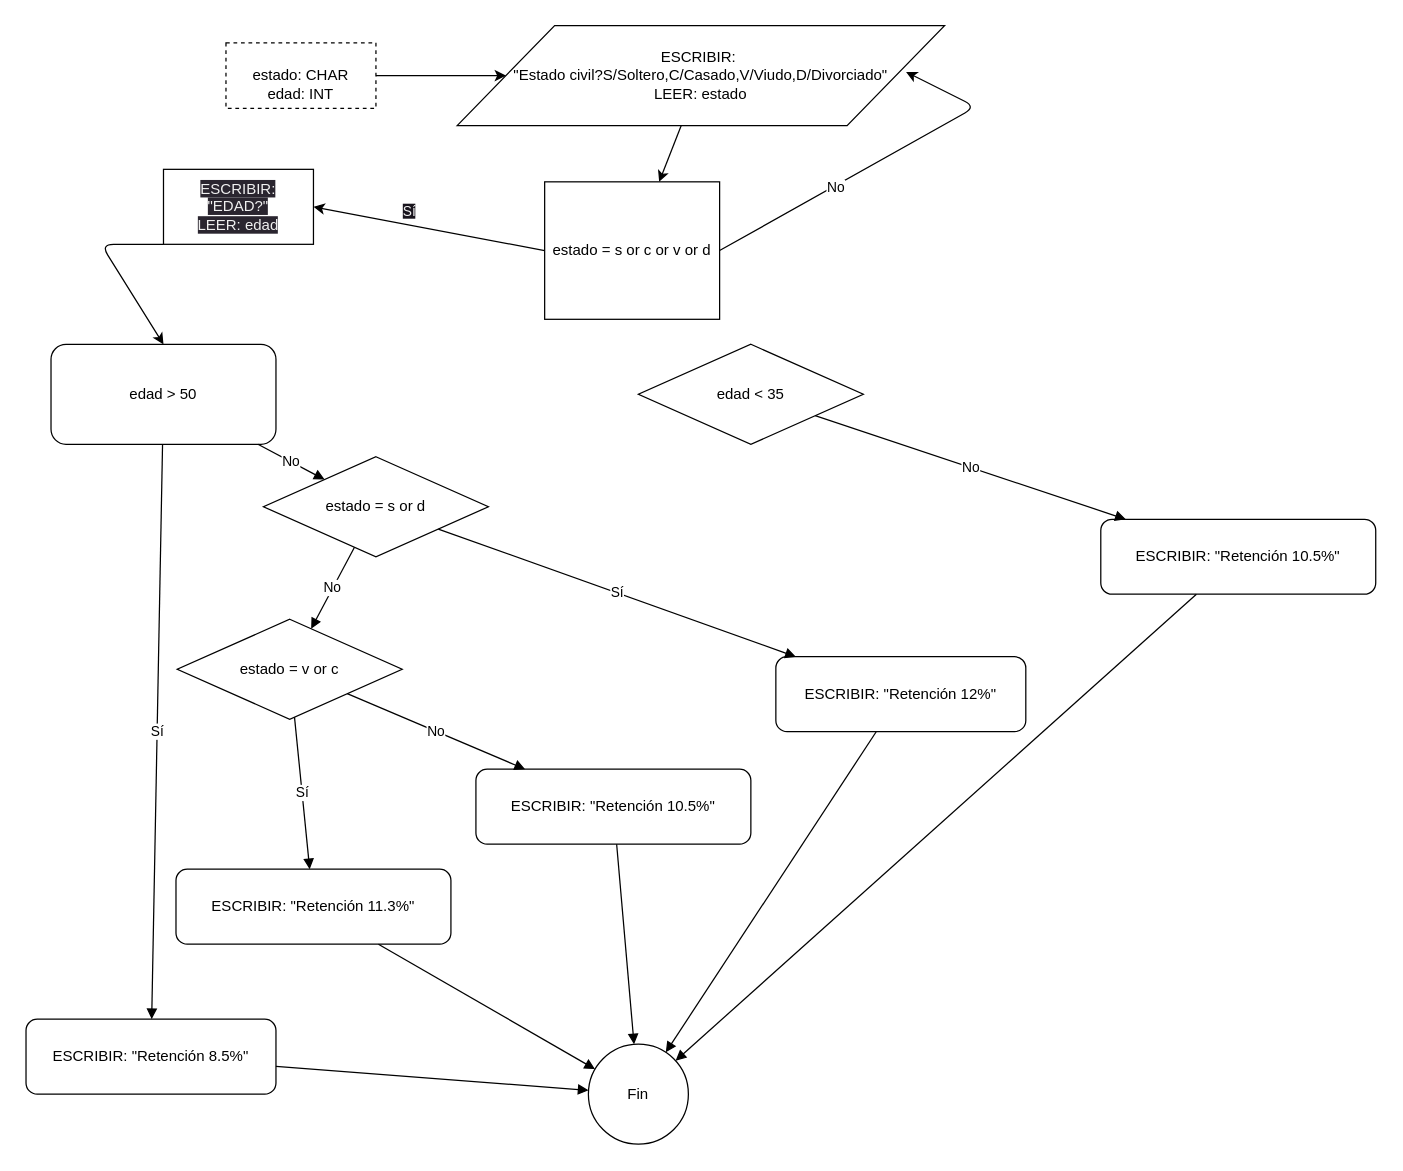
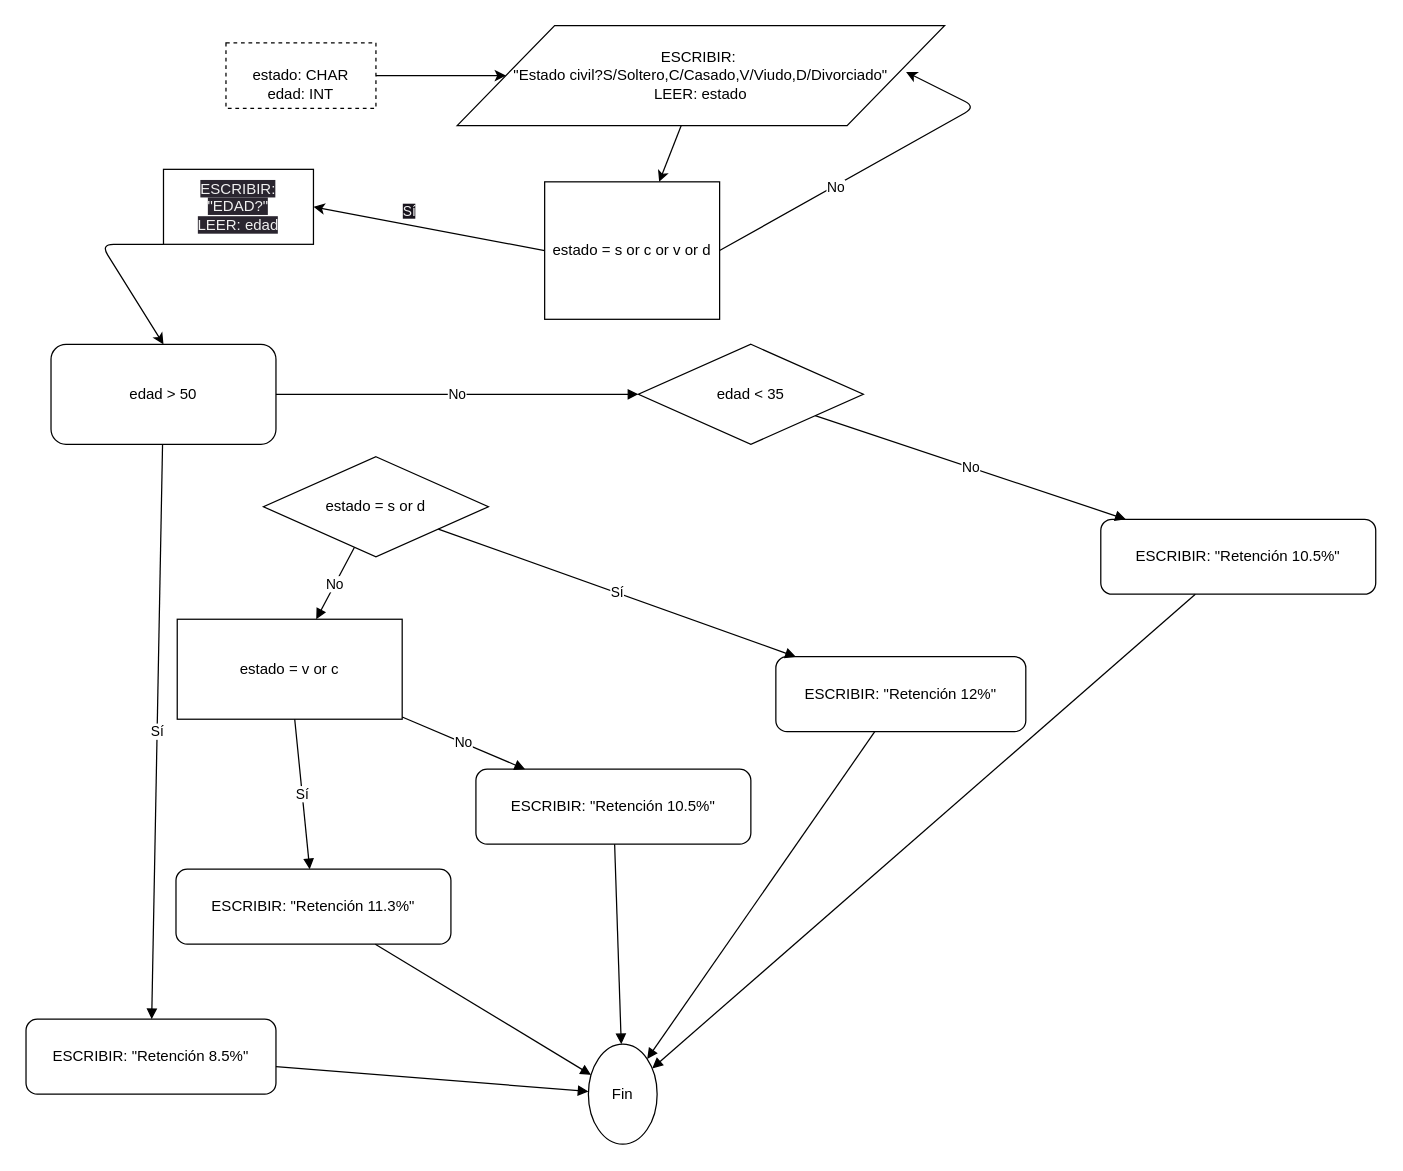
  <mxCell id="0" />
  <mxCell id="1" parent="0" />
  <mxCell id="2" value="" style="edgeStyle=none;html=1;" edge="1" parent="1" source="3" target="33"><mxGeometry relative="1" as="geometry" /></mxCell>
  <mxCell id="3" value="ESCRIBIR:&amp;nbsp;&lt;br&gt;&quot;Estado civil?S/Soltero,C/Casado,V/Viudo,D/Divorciado&quot;&lt;br&gt;LEER: estado&lt;br&gt;" style="shape=parallelogram;perimeter=parallelogramPerimeter;whiteSpace=wrap;html=1;" parent="1" vertex="1"><mxGeometry x="365" y="20" width="390" height="80" as="geometry" /></mxCell>
  <mxCell id="4" value="edad &amp;gt; 50" style="whiteSpace=wrap;html=1;rounded=1;" parent="1" vertex="1"><mxGeometry x="40" y="275" width="180" height="80" as="geometry" /></mxCell>
  <mxCell id="5" value="ESCRIBIR:&amp;nbsp;&quot;Retención 8.5%&quot;" style="rounded=1;whiteSpace=wrap;html=1;" parent="1" vertex="1"><mxGeometry x="20" y="815" width="200" height="60" as="geometry" /></mxCell>
  <mxCell id="6" value="edad &amp;lt; 35" style="rhombus;whiteSpace=wrap;html=1;" parent="1" vertex="1"><mxGeometry x="510" y="275" width="180" height="80" as="geometry" /></mxCell>
  <mxCell id="7" value="ESCRIBIR:&amp;nbsp;&quot;Retención 10.5%&quot;" style="rounded=1;whiteSpace=wrap;html=1;" parent="1" vertex="1"><mxGeometry x="880" y="415" width="220" height="60" as="geometry" /></mxCell>
  <mxCell id="8" value="estado = s or d" style="rhombus;whiteSpace=wrap;html=1;" parent="1" vertex="1"><mxGeometry x="210" y="365" width="180" height="80" as="geometry" /></mxCell>
  <mxCell id="9" value="ESCRIBIR: &quot;Retención 12%&quot;" style="rounded=1;whiteSpace=wrap;html=1;" parent="1" vertex="1"><mxGeometry x="620" y="525" width="200" height="60" as="geometry" /></mxCell>
- <mxCell id="10" value="estado = v or c" style="rhombus;whiteSpace=wrap;html=1;" parent="1" vertex="1"><mxGeometry x="141" y="495" width="180" height="80" as="geometry" /></mxCell>
+ <mxCell id="10" value="estado = v or c" style="whiteSpace=wrap;html=1;rounded=0;" parent="1" vertex="1"><mxGeometry x="141" y="495" width="180" height="80" as="geometry" /></mxCell>
  <mxCell id="11" value="ESCRIBIR:&amp;nbsp;&quot;Retención 11.3%&quot;" style="rounded=1;whiteSpace=wrap;html=1;" parent="1" vertex="1"><mxGeometry x="140" y="695" width="220" height="60" as="geometry" /></mxCell>
  <mxCell id="12" value="ESCRIBIR: &quot;Retención 10.5%&quot;" style="rounded=1;whiteSpace=wrap;html=1;" parent="1" vertex="1"><mxGeometry x="380" y="615" width="220" height="60" as="geometry" /></mxCell>
- <mxCell id="13" value="Fin" style="ellipse;whiteSpace=wrap;html=1;aspect=fixed;" parent="1" vertex="1"><mxGeometry x="470" y="835" width="80" height="80" as="geometry" /></mxCell>
+ <mxCell id="13" value="Fin" style="ellipse;whiteSpace=wrap;html=1;aspect=fixed;" parent="1" vertex="1"><mxGeometry x="470" y="835" width="55" height="80" as="geometry" /></mxCell>
  <mxCell id="14" value="Sí" style="endArrow=block;rounded=1;html=1;" parent="1" source="4" target="5" edge="1"><mxGeometry relative="1" as="geometry" /></mxCell>
- <mxCell id="15" value="No" style="endArrow=block;rounded=1;html=1;" parent="1" source="4" target="8" edge="1"><mxGeometry relative="1" as="geometry" /></mxCell>
+ <mxCell id="15" value="No" style="endArrow=block;rounded=1;html=1;" parent="1" source="4" target="6" edge="1"><mxGeometry relative="1" as="geometry" /></mxCell>
  <mxCell id="16" value="No" style="endArrow=block;rounded=1;html=1;" parent="1" source="6" target="7" edge="1"><mxGeometry relative="1" as="geometry" /></mxCell>
  <mxCell id="17" value="Sí" style="endArrow=block;rounded=1;html=1;" parent="1" source="8" target="9" edge="1"><mxGeometry relative="1" as="geometry" /></mxCell>
  <mxCell id="18" value="No" style="endArrow=block;rounded=1;html=1;" parent="1" source="8" target="10" edge="1"><mxGeometry relative="1" as="geometry" /></mxCell>
  <mxCell id="19" value="Sí" style="endArrow=block;rounded=1;html=1;" parent="1" source="10" target="11" edge="1"><mxGeometry relative="1" as="geometry" /></mxCell>
  <mxCell id="20" value="No" style="endArrow=block;rounded=1;html=1;" parent="1" source="10" target="12" edge="1"><mxGeometry relative="1" as="geometry" /></mxCell>
  <mxCell id="21" style="endArrow=block;rounded=1;html=1;" parent="1" source="5" target="13" edge="1"><mxGeometry relative="1" as="geometry" /></mxCell>
  <mxCell id="22" style="endArrow=block;rounded=1;html=1;" parent="1" source="7" target="13" edge="1"><mxGeometry relative="1" as="geometry" /></mxCell>
  <mxCell id="23" style="endArrow=block;rounded=1;html=1;" parent="1" source="9" target="13" edge="1"><mxGeometry relative="1" as="geometry" /></mxCell>
  <mxCell id="24" style="endArrow=block;rounded=1;html=1;" parent="1" source="11" target="13" edge="1"><mxGeometry relative="1" as="geometry" /></mxCell>
  <mxCell id="25" style="endArrow=block;rounded=1;html=1;" parent="1" source="12" target="13" edge="1"><mxGeometry relative="1" as="geometry" /></mxCell>
  <mxCell id="26" value="" style="edgeStyle=none;html=1;" edge="1" parent="1" source="27" target="3"><mxGeometry relative="1" as="geometry" /></mxCell>
  <mxCell id="27" value="&lt;span style=&quot;&quot;&gt;&lt;br&gt;estado: CHAR&lt;/span&gt;&lt;br style=&quot;&quot;&gt;edad: INT" style="whiteSpace=wrap;html=1;dashed=1;" vertex="1" parent="1"><mxGeometry x="180" y="33.75" width="120" height="52.5" as="geometry" /></mxCell>
  <mxCell id="28" style="edgeStyle=none;html=1;exitX=0;exitY=1;exitDx=0;exitDy=0;entryX=0.5;entryY=0;entryDx=0;entryDy=0;" edge="1" parent="1" source="29" target="4"><mxGeometry relative="1" as="geometry"><Array as="points"><mxPoint x="80" y="195" /></Array></mxGeometry></mxCell>
  <mxCell id="29" value="&lt;meta charset=&quot;utf-8&quot;&gt;&lt;span style=&quot;color: rgb(240, 240, 240); font-family: Helvetica; font-size: 12px; font-style: normal; font-variant-ligatures: normal; font-variant-caps: normal; font-weight: 400; letter-spacing: normal; orphans: 2; text-align: center; text-indent: 0px; text-transform: none; widows: 2; word-spacing: 0px; -webkit-text-stroke-width: 0px; background-color: rgb(42, 37, 47); text-decoration-thickness: initial; text-decoration-style: initial; text-decoration-color: initial; float: none; display: inline !important;&quot;&gt;ESCRIBIR:&lt;/span&gt;&lt;br style=&quot;border-color: rgb(0, 0, 0); color: rgb(240, 240, 240); font-family: Helvetica; font-size: 12px; font-style: normal; font-variant-ligatures: normal; font-variant-caps: normal; font-weight: 400; letter-spacing: normal; orphans: 2; text-align: center; text-indent: 0px; text-transform: none; widows: 2; word-spacing: 0px; -webkit-text-stroke-width: 0px; background-color: rgb(42, 37, 47); text-decoration-thickness: initial; text-decoration-style: initial; text-decoration-color: initial;&quot;&gt;&lt;span style=&quot;color: rgb(240, 240, 240); font-family: Helvetica; font-size: 12px; font-style: normal; font-variant-ligatures: normal; font-variant-caps: normal; font-weight: 400; letter-spacing: normal; orphans: 2; text-align: center; text-indent: 0px; text-transform: none; widows: 2; word-spacing: 0px; -webkit-text-stroke-width: 0px; background-color: rgb(42, 37, 47); text-decoration-thickness: initial; text-decoration-style: initial; text-decoration-color: initial; float: none; display: inline !important;&quot;&gt;&quot;EDAD?&quot;&lt;/span&gt;&lt;br style=&quot;border-color: rgb(0, 0, 0); color: rgb(240, 240, 240); font-family: Helvetica; font-size: 12px; font-style: normal; font-variant-ligatures: normal; font-variant-caps: normal; font-weight: 400; letter-spacing: normal; orphans: 2; text-align: center; text-indent: 0px; text-transform: none; widows: 2; word-spacing: 0px; -webkit-text-stroke-width: 0px; background-color: rgb(42, 37, 47); text-decoration-thickness: initial; text-decoration-style: initial; text-decoration-color: initial;&quot;&gt;&lt;span style=&quot;color: rgb(240, 240, 240); font-family: Helvetica; font-size: 12px; font-style: normal; font-variant-ligatures: normal; font-variant-caps: normal; font-weight: 400; letter-spacing: normal; orphans: 2; text-align: center; text-indent: 0px; text-transform: none; widows: 2; word-spacing: 0px; -webkit-text-stroke-width: 0px; background-color: rgb(42, 37, 47); text-decoration-thickness: initial; text-decoration-style: initial; text-decoration-color: initial; float: none; display: inline !important;&quot;&gt;LEER: edad&lt;/span&gt;" style="whiteSpace=wrap;html=1;" vertex="1" parent="1"><mxGeometry x="130" y="135" width="120" height="60" as="geometry" /></mxCell>
  <mxCell id="30" style="edgeStyle=none;html=1;exitX=1;exitY=0.5;exitDx=0;exitDy=0;entryX=0.921;entryY=0.463;entryDx=0;entryDy=0;entryPerimeter=0;" edge="1" parent="1" source="33" target="3"><mxGeometry relative="1" as="geometry"><mxPoint x="730" y="145" as="targetPoint" /><Array as="points"><mxPoint x="780" y="85" /></Array></mxGeometry></mxCell>
  <mxCell id="31" value="No" style="edgeLabel;html=1;align=center;verticalAlign=middle;resizable=0;points=[];" vertex="1" connectable="0" parent="30"><mxGeometry x="-0.289" y="-1" relative="1" as="geometry"><mxPoint as="offset" /></mxGeometry></mxCell>
  <mxCell id="32" style="edgeStyle=none;html=1;exitX=0;exitY=0.5;exitDx=0;exitDy=0;entryX=1;entryY=0.5;entryDx=0;entryDy=0;" edge="1" parent="1" source="33" target="29"><mxGeometry relative="1" as="geometry" /></mxCell>
  <mxCell id="33" value="estado = s or c or v or d" style="whiteSpace=wrap;html=1;" vertex="1" parent="1"><mxGeometry x="435" y="145" width="140" height="110" as="geometry" /></mxCell>
  <mxCell id="34" value="&lt;meta charset=&quot;utf-8&quot;&gt;&lt;span style=&quot;color: rgb(240, 240, 240); font-family: Helvetica; font-size: 11px; font-style: normal; font-variant-ligatures: normal; font-variant-caps: normal; font-weight: 400; letter-spacing: normal; orphans: 2; text-align: center; text-indent: 0px; text-transform: none; widows: 2; word-spacing: 0px; -webkit-text-stroke-width: 0px; background-color: rgb(24, 20, 29); text-decoration-thickness: initial; text-decoration-style: initial; text-decoration-color: initial; float: none; display: inline !important;&quot;&gt;Sí&lt;/span&gt;" style="text;whiteSpace=wrap;html=1;" vertex="1" parent="1"><mxGeometry x="320" y="155" width="40" height="40" as="geometry" /></mxCell>
